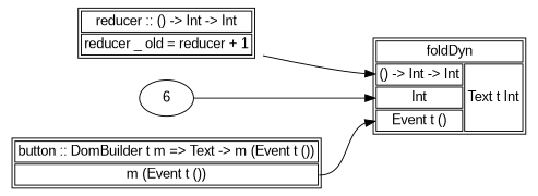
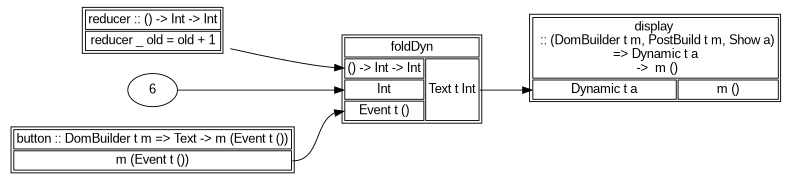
  digraph {
    fontname="Liberation Sans"
    rankdir=LR
    node [fontname="Liberation Sans" shape=plaintext]
    edge [fontname="Liberation Sans"]
    n1 [label=<            <table border='1' cellborder='1'>             <tr><td colspan='2'>foldDyn</td></tr>             <tr><td port="reducer">() -&gt; Int -&gt; Int</td><td rowspan='3' port="output">Text t Int</td></tr>             <tr><td port="init">Int</td></tr>             <tr><td port="event">Event t &#40;&#41;</td></tr>            </table>>]
-   n3 [label=<          <table border='1'>          <tr><td>reducer :: &#40;&#41; -&gt; Int -&gt; Int</td></tr>          <tr><td>reducer _ old = reducer + 1</td></tr>          </table>          >]
+   n2 [label=<           <table border='1' cellborder='1'>           <tr><td colspan='2'>display <br /> :: (DomBuilder t m, PostBuild t m, Show a)<br /> =&gt; Dynamic t a <br /> -&gt;  m ()</td></tr>           <tr><td port="input">Dynamic t a</td><td>m ()</td></tr>           </table>           >]
+   n3 [label=<          <table border='1'>          <tr><td>reducer :: &#40;&#41; -&gt; Int -&gt; Int</td></tr>          <tr><td>reducer _ old = old + 1</td></tr>          </table>          >]
    n4 [label=<           <table border='1' cellborder='1'>           <tr><td>button :: DomBuilder t m =&gt; Text -&gt; m (Event t ())</td></tr>           <tr><td port='output'>m (Event t ())</td></tr>           </table>           >]
    n5 [label=6 shape=""]
+   n1 -> n2 [headport=input tailport=output]
    n3 -> n1 [headport=reducer]
    n4 -> n1 [headport=event tailport=output]
    n5 -> n1 [headport=init]
  }
